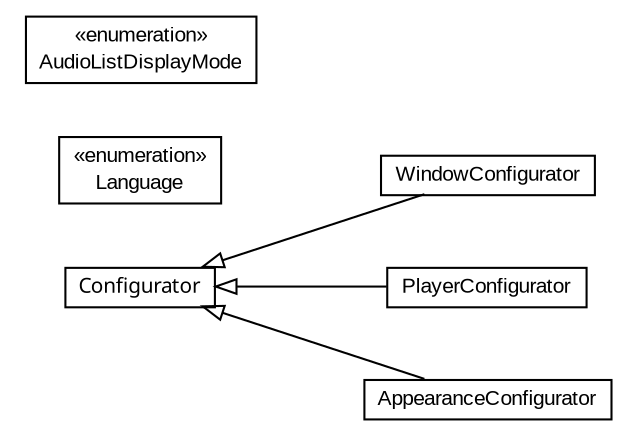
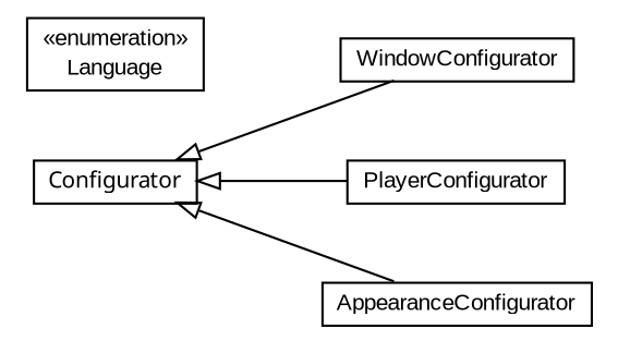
  digraph {
    nodesep=0.25
    rankdir=LR
    ranksep=0.5
    node [fontcolor=black fontname=arial fontsize=10.0 shape=plaintext]
    edge [arrowtail=empty dir=back fontname=arial fontsize=10 headport=p labelfontname=arial labelfontsize=10 tailport=p]
    n1 [label=<<table title="org.olympe.musicplayer.bean.configurator.WindowConfigurator" border="0" cellborder="1" cellspacing="0" cellpadding="2" port="p" href="./WindowConfigurator.html"> 		<tr><td><table border="0" cellspacing="0" cellpadding="1"> <tr><td align="center" balign="center"> WindowConfigurator </td></tr> 		</table></td></tr> 		</table>>]
    n2 [label=<<table title="org.olympe.musicplayer.bean.configurator.PlayerConfigurator" border="0" cellborder="1" cellspacing="0" cellpadding="2" port="p" href="./PlayerConfigurator.html"> 		<tr><td><table border="0" cellspacing="0" cellpadding="1"> <tr><td align="center" balign="center"> PlayerConfigurator </td></tr> 		</table></td></tr> 		</table>>]
    n3 [label=<<table title="org.olympe.musicplayer.bean.configurator.CoreConfigurator.Language" border="0" cellborder="1" cellspacing="0" cellpadding="2" port="p" href="./CoreConfigurator.Language.html"> 		<tr><td><table border="0" cellspacing="0" cellpadding="1"> <tr><td align="center" balign="center"> &#171;enumeration&#187; </td></tr> <tr><td align="center" balign="center"> Language </td></tr> 		</table></td></tr> 		</table>>]
    n4 [label=<<table title="org.olympe.musicplayer.bean.configurator.Configurator" border="0" cellborder="1" cellspacing="0" cellpadding="2" port="p" href="./Configurator.html"> 		<tr><td><table border="0" cellspacing="0" cellpadding="1"> <tr><td align="center" balign="center"><font face="ariali"> Configurator </font></td></tr> 		</table></td></tr> 		</table>>]
    n5 [label=<<table title="org.olympe.musicplayer.bean.configurator.AppearanceConfigurator" border="0" cellborder="1" cellspacing="0" cellpadding="2" port="p" href="./AppearanceConfigurator.html"> 		<tr><td><table border="0" cellspacing="0" cellpadding="1"> <tr><td align="center" balign="center"> AppearanceConfigurator </td></tr> 		</table></td></tr> 		</table>>]
-   n6 [label=<<table title="org.olympe.musicplayer.bean.configurator.AudioListConfigurator.AudioListDisplayMode" border="0" cellborder="1" cellspacing="0" cellpadding="2" port="p" href="./AudioListConfigurator.AudioListDisplayMode.html"> 		<tr><td><table border="0" cellspacing="0" cellpadding="1"> <tr><td align="center" balign="center"> &#171;enumeration&#187; </td></tr> <tr><td align="center" balign="center"> AudioListDisplayMode </td></tr> 		</table></td></tr> 		</table>>]
    n4 -> n1
    n4 -> n2
    n4 -> n5
  }
